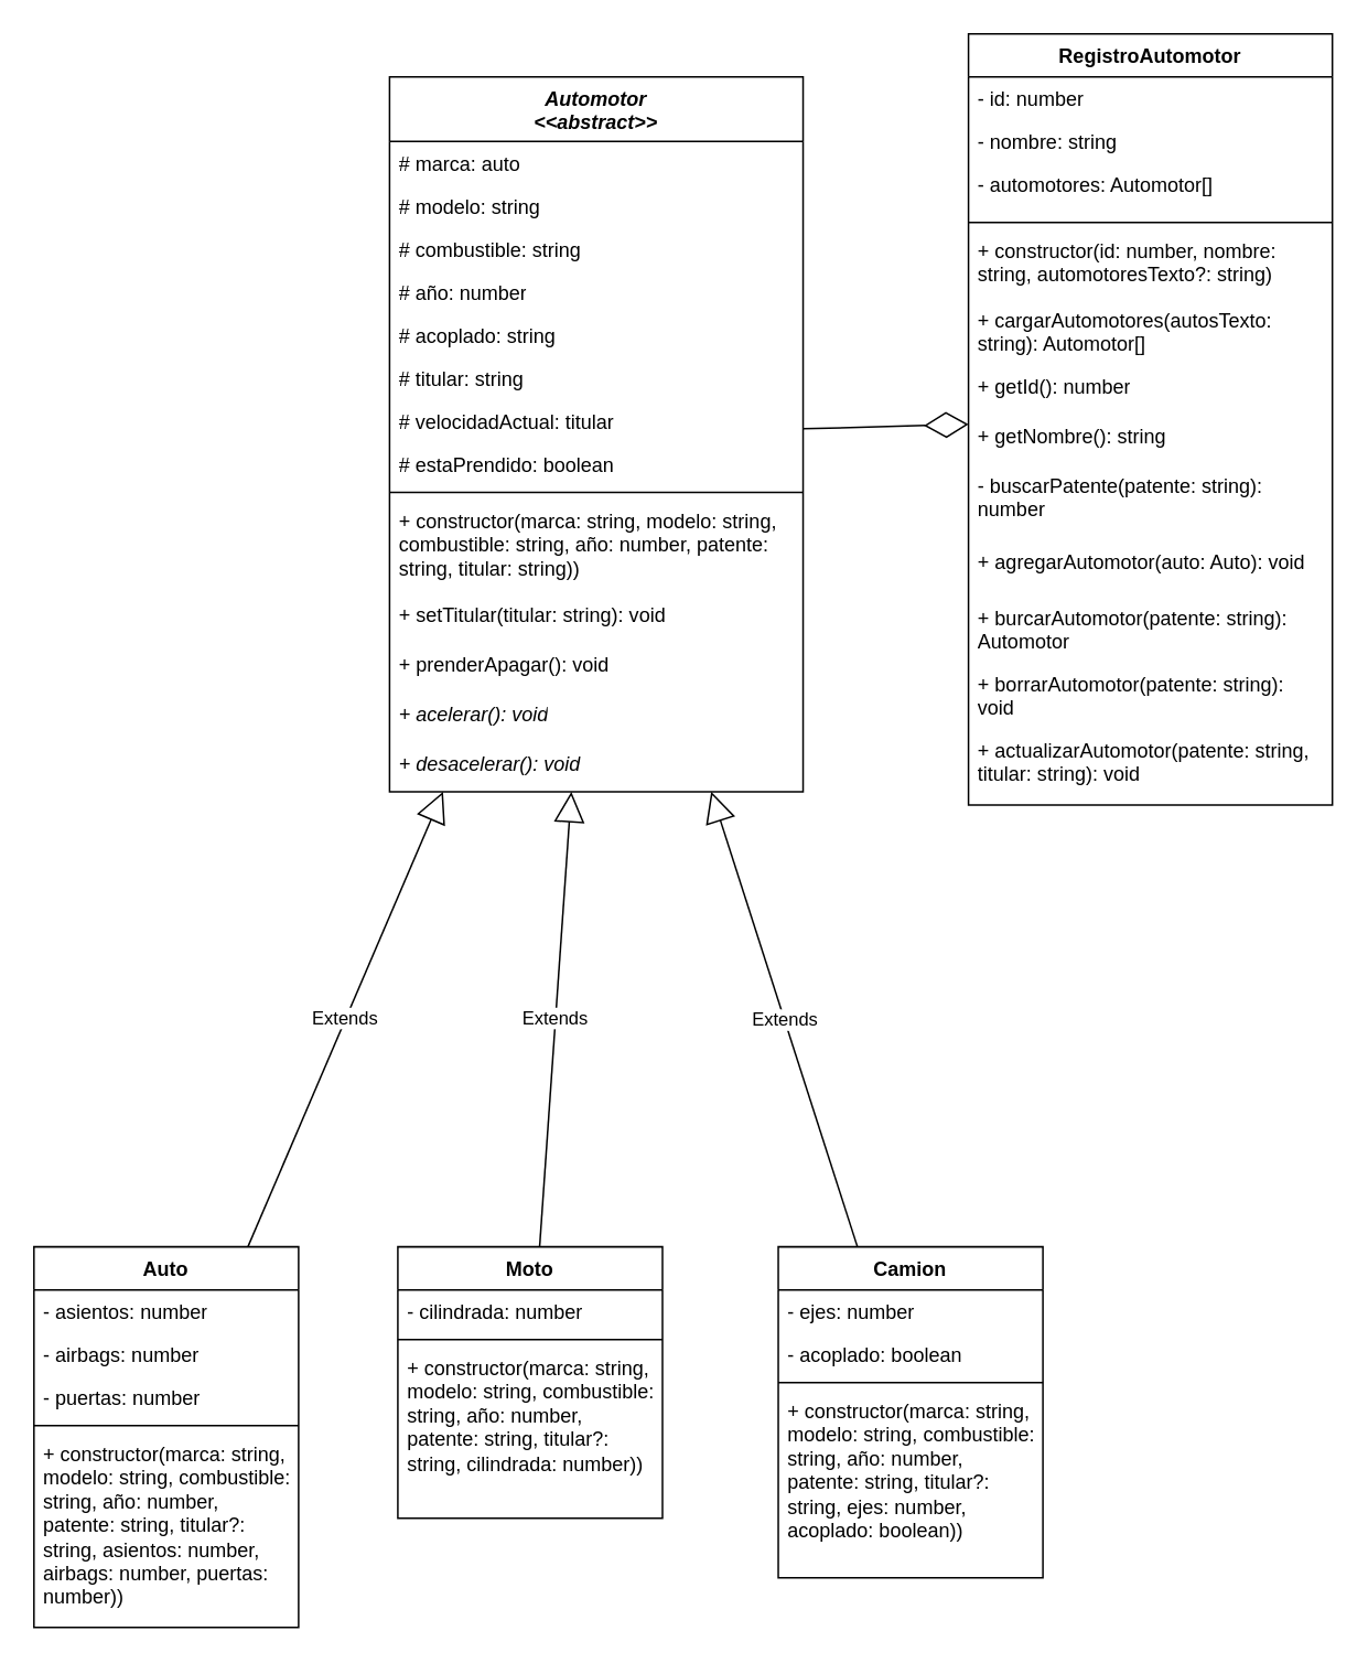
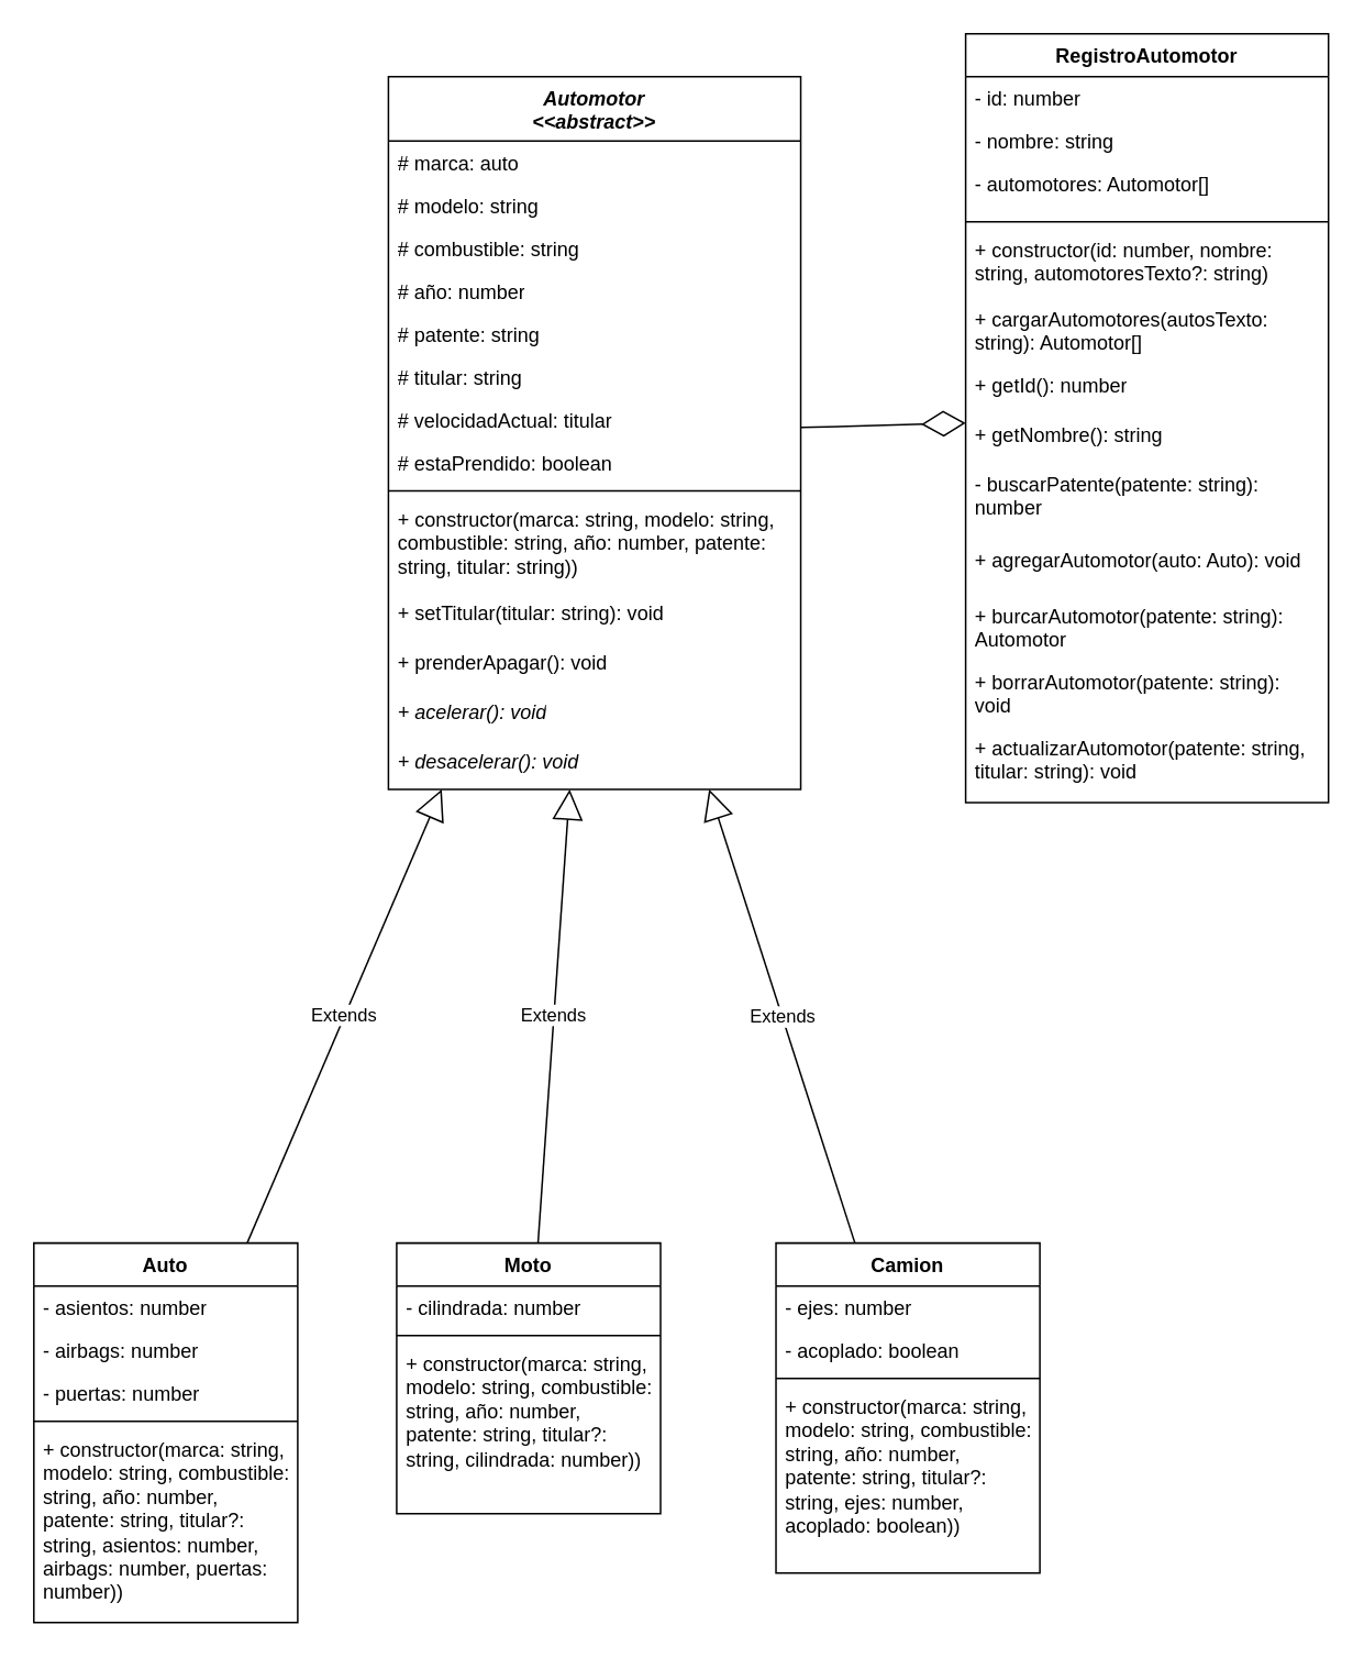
  <mxCell id="0" />
  <mxCell id="1" parent="0" />
  <mxCell id="2" value="Auto" style="swimlane;fontStyle=1;align=center;verticalAlign=top;childLayout=stackLayout;horizontal=1;startSize=26;horizontalStack=0;resizeParent=1;resizeParentMax=0;resizeLast=0;collapsible=1;marginBottom=0;whiteSpace=wrap;" parent="1" vertex="1"><mxGeometry x="20" y="753" width="160" height="230" as="geometry" /></mxCell>
  <mxCell id="3" value="- asientos: number" style="text;strokeColor=none;fillColor=none;align=left;verticalAlign=top;spacingLeft=4;spacingRight=4;overflow=hidden;rotatable=0;points=[[0,0.5],[1,0.5]];portConstraint=eastwest;whiteSpace=wrap;" parent="2" vertex="1"><mxGeometry y="26" width="160" height="26" as="geometry" /></mxCell>
  <mxCell id="4" value="- airbags: number" style="text;strokeColor=none;fillColor=none;align=left;verticalAlign=top;spacingLeft=4;spacingRight=4;overflow=hidden;rotatable=0;points=[[0,0.5],[1,0.5]];portConstraint=eastwest;whiteSpace=wrap;" parent="2" vertex="1"><mxGeometry y="52" width="160" height="26" as="geometry" /></mxCell>
  <mxCell id="5" value="- puertas: number" style="text;strokeColor=none;fillColor=none;align=left;verticalAlign=top;spacingLeft=4;spacingRight=4;overflow=hidden;rotatable=0;points=[[0,0.5],[1,0.5]];portConstraint=eastwest;whiteSpace=wrap;" parent="2" vertex="1"><mxGeometry y="78" width="160" height="26" as="geometry" /></mxCell>
  <mxCell id="6" value="" style="line;strokeWidth=1;fillColor=none;align=left;verticalAlign=middle;spacingTop=-1;spacingLeft=3;spacingRight=3;rotatable=0;labelPosition=right;points=[];portConstraint=eastwest;whiteSpace=wrap;" parent="2" vertex="1"><mxGeometry y="104" width="160" height="8" as="geometry" /></mxCell>
  <mxCell id="7" value="+ constructor(marca: string, modelo: string, combustible: string, año: number, patente: string, titular?: string, asientos: number, airbags: number, puertas: number))" style="text;strokeColor=none;fillColor=none;align=left;verticalAlign=top;spacingLeft=4;spacingRight=4;overflow=hidden;rotatable=0;points=[[0,0.5],[1,0.5]];portConstraint=eastwest;whiteSpace=wrap;" parent="2" vertex="1"><mxGeometry y="112" width="160" height="118" as="geometry" /></mxCell>
  <mxCell id="8" value="Moto" style="swimlane;fontStyle=1;align=center;verticalAlign=top;childLayout=stackLayout;horizontal=1;startSize=26;horizontalStack=0;resizeParent=1;resizeParentMax=0;resizeLast=0;collapsible=1;marginBottom=0;whiteSpace=wrap;" parent="1" vertex="1"><mxGeometry x="240" y="753" width="160" height="164" as="geometry" /></mxCell>
  <mxCell id="9" value="- cilindrada: number" style="text;strokeColor=none;fillColor=none;align=left;verticalAlign=top;spacingLeft=4;spacingRight=4;overflow=hidden;rotatable=0;points=[[0,0.5],[1,0.5]];portConstraint=eastwest;whiteSpace=wrap;" parent="8" vertex="1"><mxGeometry y="26" width="160" height="26" as="geometry" /></mxCell>
  <mxCell id="10" value="" style="line;strokeWidth=1;fillColor=none;align=left;verticalAlign=middle;spacingTop=-1;spacingLeft=3;spacingRight=3;rotatable=0;labelPosition=right;points=[];portConstraint=eastwest;whiteSpace=wrap;" parent="8" vertex="1"><mxGeometry y="52" width="160" height="8" as="geometry" /></mxCell>
  <mxCell id="11" value="+ constructor(marca: string, modelo: string, combustible: string, año: number, patente: string, titular?: string, cilindrada: number))" style="text;strokeColor=none;fillColor=none;align=left;verticalAlign=top;spacingLeft=4;spacingRight=4;overflow=hidden;rotatable=0;points=[[0,0.5],[1,0.5]];portConstraint=eastwest;whiteSpace=wrap;" parent="8" vertex="1"><mxGeometry y="60" width="160" height="104" as="geometry" /></mxCell>
  <mxCell id="12" value="Camion" style="swimlane;fontStyle=1;align=center;verticalAlign=top;childLayout=stackLayout;horizontal=1;startSize=26;horizontalStack=0;resizeParent=1;resizeParentMax=0;resizeLast=0;collapsible=1;marginBottom=0;whiteSpace=wrap;" parent="1" vertex="1"><mxGeometry x="470" y="753" width="160" height="200" as="geometry" /></mxCell>
  <mxCell id="13" value="- ejes: number" style="text;strokeColor=none;fillColor=none;align=left;verticalAlign=top;spacingLeft=4;spacingRight=4;overflow=hidden;rotatable=0;points=[[0,0.5],[1,0.5]];portConstraint=eastwest;whiteSpace=wrap;" parent="12" vertex="1"><mxGeometry y="26" width="160" height="26" as="geometry" /></mxCell>
  <mxCell id="14" value="- acoplado: boolean" style="text;strokeColor=none;fillColor=none;align=left;verticalAlign=top;spacingLeft=4;spacingRight=4;overflow=hidden;rotatable=0;points=[[0,0.5],[1,0.5]];portConstraint=eastwest;whiteSpace=wrap;" parent="12" vertex="1"><mxGeometry y="52" width="160" height="26" as="geometry" /></mxCell>
  <mxCell id="15" value="" style="line;strokeWidth=1;fillColor=none;align=left;verticalAlign=middle;spacingTop=-1;spacingLeft=3;spacingRight=3;rotatable=0;labelPosition=right;points=[];portConstraint=eastwest;whiteSpace=wrap;" parent="12" vertex="1"><mxGeometry y="78" width="160" height="8" as="geometry" /></mxCell>
  <mxCell id="16" value="+ constructor(marca: string, modelo: string, combustible: string, año: number, patente: string, titular?: string, ejes: number, acoplado: boolean))" style="text;strokeColor=none;fillColor=none;align=left;verticalAlign=top;spacingLeft=4;spacingRight=4;overflow=hidden;rotatable=0;points=[[0,0.5],[1,0.5]];portConstraint=eastwest;whiteSpace=wrap;" parent="12" vertex="1"><mxGeometry y="86" width="160" height="114" as="geometry" /></mxCell>
  <mxCell id="17" value="Automotor&#10;&lt;&lt;abstract&gt;&gt;" style="swimlane;fontStyle=3;align=center;verticalAlign=top;childLayout=stackLayout;horizontal=1;startSize=39;horizontalStack=0;resizeParent=1;resizeParentMax=0;resizeLast=0;collapsible=1;marginBottom=0;whiteSpace=wrap;" parent="1" vertex="1"><mxGeometry x="235" y="46" width="250" height="432" as="geometry" /></mxCell>
  <mxCell id="18" value="# marca: auto" style="text;strokeColor=none;fillColor=none;align=left;verticalAlign=top;spacingLeft=4;spacingRight=4;overflow=hidden;rotatable=0;points=[[0,0.5],[1,0.5]];portConstraint=eastwest;whiteSpace=wrap;" parent="17" vertex="1"><mxGeometry y="39" width="250" height="26" as="geometry" /></mxCell>
  <mxCell id="19" value="# modelo: string" style="text;strokeColor=none;fillColor=none;align=left;verticalAlign=top;spacingLeft=4;spacingRight=4;overflow=hidden;rotatable=0;points=[[0,0.5],[1,0.5]];portConstraint=eastwest;whiteSpace=wrap;" parent="17" vertex="1"><mxGeometry y="65" width="250" height="26" as="geometry" /></mxCell>
  <mxCell id="20" value="# combustible: string" style="text;strokeColor=none;fillColor=none;align=left;verticalAlign=top;spacingLeft=4;spacingRight=4;overflow=hidden;rotatable=0;points=[[0,0.5],[1,0.5]];portConstraint=eastwest;whiteSpace=wrap;" parent="17" vertex="1"><mxGeometry y="91" width="250" height="26" as="geometry" /></mxCell>
  <mxCell id="21" value="# año: number" style="text;strokeColor=none;fillColor=none;align=left;verticalAlign=top;spacingLeft=4;spacingRight=4;overflow=hidden;rotatable=0;points=[[0,0.5],[1,0.5]];portConstraint=eastwest;whiteSpace=wrap;" parent="17" vertex="1"><mxGeometry y="117" width="250" height="26" as="geometry" /></mxCell>
- <mxCell id="22" value="# acoplado: string" style="text;strokeColor=none;fillColor=none;align=left;verticalAlign=top;spacingLeft=4;spacingRight=4;overflow=hidden;rotatable=0;points=[[0,0.5],[1,0.5]];portConstraint=eastwest;whiteSpace=wrap;" parent="17" vertex="1"><mxGeometry y="143" width="250" height="26" as="geometry" /></mxCell>
+ <mxCell id="22" value="# patente: string" style="text;strokeColor=none;fillColor=none;align=left;verticalAlign=top;spacingLeft=4;spacingRight=4;overflow=hidden;rotatable=0;points=[[0,0.5],[1,0.5]];portConstraint=eastwest;whiteSpace=wrap;" parent="17" vertex="1"><mxGeometry y="143" width="250" height="26" as="geometry" /></mxCell>
  <mxCell id="23" value="# titular: string" style="text;strokeColor=none;fillColor=none;align=left;verticalAlign=top;spacingLeft=4;spacingRight=4;overflow=hidden;rotatable=0;points=[[0,0.5],[1,0.5]];portConstraint=eastwest;whiteSpace=wrap;" parent="17" vertex="1"><mxGeometry y="169" width="250" height="26" as="geometry" /></mxCell>
  <mxCell id="24" value="# velocidadActual: titular" style="text;strokeColor=none;fillColor=none;align=left;verticalAlign=top;spacingLeft=4;spacingRight=4;overflow=hidden;rotatable=0;points=[[0,0.5],[1,0.5]];portConstraint=eastwest;whiteSpace=wrap;" vertex="1" parent="17"><mxGeometry y="195" width="250" height="26" as="geometry" /></mxCell>
  <mxCell id="25" value="# estaPrendido: boolean" style="text;strokeColor=none;fillColor=none;align=left;verticalAlign=top;spacingLeft=4;spacingRight=4;overflow=hidden;rotatable=0;points=[[0,0.5],[1,0.5]];portConstraint=eastwest;whiteSpace=wrap;" parent="17" vertex="1"><mxGeometry y="221" width="250" height="26" as="geometry" /></mxCell>
  <mxCell id="26" value="" style="line;strokeWidth=1;fillColor=none;align=left;verticalAlign=middle;spacingTop=-1;spacingLeft=3;spacingRight=3;rotatable=0;labelPosition=right;points=[];portConstraint=eastwest;whiteSpace=wrap;" parent="17" vertex="1"><mxGeometry y="247" width="250" height="8" as="geometry" /></mxCell>
  <mxCell id="27" value="+ constructor(marca: string, modelo: string, combustible: string, año: number, patente: string, titular: string))" style="text;strokeColor=none;fillColor=none;align=left;verticalAlign=top;spacingLeft=4;spacingRight=4;overflow=hidden;rotatable=0;points=[[0,0.5],[1,0.5]];portConstraint=eastwest;whiteSpace=wrap;" parent="17" vertex="1"><mxGeometry y="255" width="250" height="57" as="geometry" /></mxCell>
  <mxCell id="28" value="+ setTitular(titular: string): void" style="text;strokeColor=none;fillColor=none;align=left;verticalAlign=top;spacingLeft=4;spacingRight=4;overflow=hidden;rotatable=0;points=[[0,0.5],[1,0.5]];portConstraint=eastwest;whiteSpace=wrap;" parent="17" vertex="1"><mxGeometry y="312" width="250" height="30" as="geometry" /></mxCell>
  <mxCell id="29" value="+ prenderApagar(): void" style="text;strokeColor=none;fillColor=none;align=left;verticalAlign=top;spacingLeft=4;spacingRight=4;overflow=hidden;rotatable=0;points=[[0,0.5],[1,0.5]];portConstraint=eastwest;whiteSpace=wrap;fontStyle=0" vertex="1" parent="17"><mxGeometry y="342" width="250" height="30" as="geometry" /></mxCell>
  <mxCell id="30" value="+ acelerar(): void" style="text;strokeColor=none;fillColor=none;align=left;verticalAlign=top;spacingLeft=4;spacingRight=4;overflow=hidden;rotatable=0;points=[[0,0.5],[1,0.5]];portConstraint=eastwest;whiteSpace=wrap;fontStyle=2" vertex="1" parent="17"><mxGeometry y="372" width="250" height="30" as="geometry" /></mxCell>
  <mxCell id="31" value="+ desacelerar(): void" style="text;strokeColor=none;fillColor=none;align=left;verticalAlign=top;spacingLeft=4;spacingRight=4;overflow=hidden;rotatable=0;points=[[0,0.5],[1,0.5]];portConstraint=eastwest;whiteSpace=wrap;fontStyle=2" vertex="1" parent="17"><mxGeometry y="402" width="250" height="30" as="geometry" /></mxCell>
  <mxCell id="32" value="Extends" style="endArrow=block;endSize=16;endFill=0;html=1;" parent="1" source="2" target="17" edge="1"><mxGeometry width="160" relative="1" as="geometry"><mxPoint x="25" y="533" as="sourcePoint" /><mxPoint x="185" y="533" as="targetPoint" /></mxGeometry></mxCell>
  <mxCell id="33" value="Extends" style="endArrow=block;endSize=16;endFill=0;html=1;" parent="1" source="8" target="17" edge="1"><mxGeometry width="160" relative="1" as="geometry"><mxPoint x="154.054" y="488" as="sourcePoint" /><mxPoint x="245" y="341.696" as="targetPoint" /></mxGeometry></mxCell>
  <mxCell id="34" value="Extends" style="endArrow=block;endSize=16;endFill=0;html=1;" parent="1" source="12" target="17" edge="1"><mxGeometry width="160" relative="1" as="geometry"><mxPoint x="332.703" y="488" as="sourcePoint" /><mxPoint x="329.398" y="370" as="targetPoint" /></mxGeometry></mxCell>
  <mxCell id="35" value="RegistroAutomotor" style="swimlane;fontStyle=1;align=center;verticalAlign=top;childLayout=stackLayout;horizontal=1;startSize=26;horizontalStack=0;resizeParent=1;resizeParentMax=0;resizeLast=0;collapsible=1;marginBottom=0;whiteSpace=wrap;" parent="1" vertex="1"><mxGeometry x="585" y="20" width="220" height="466" as="geometry" /></mxCell>
  <mxCell id="36" value="- id: number" style="text;strokeColor=none;fillColor=none;align=left;verticalAlign=top;spacingLeft=4;spacingRight=4;overflow=hidden;rotatable=0;points=[[0,0.5],[1,0.5]];portConstraint=eastwest;whiteSpace=wrap;" parent="35" vertex="1"><mxGeometry y="26" width="220" height="26" as="geometry" /></mxCell>
  <mxCell id="37" value="- nombre: string" style="text;strokeColor=none;fillColor=none;align=left;verticalAlign=top;spacingLeft=4;spacingRight=4;overflow=hidden;rotatable=0;points=[[0,0.5],[1,0.5]];portConstraint=eastwest;whiteSpace=wrap;" parent="35" vertex="1"><mxGeometry y="52" width="220" height="26" as="geometry" /></mxCell>
  <mxCell id="38" value="- automotores: Automotor[]" style="text;strokeColor=none;fillColor=none;align=left;verticalAlign=top;spacingLeft=4;spacingRight=4;overflow=hidden;rotatable=0;points=[[0,0.5],[1,0.5]];portConstraint=eastwest;whiteSpace=wrap;" parent="35" vertex="1"><mxGeometry y="78" width="220" height="32" as="geometry" /></mxCell>
  <mxCell id="39" value="" style="line;strokeWidth=1;fillColor=none;align=left;verticalAlign=middle;spacingTop=-1;spacingLeft=3;spacingRight=3;rotatable=0;labelPosition=right;points=[];portConstraint=eastwest;whiteSpace=wrap;" parent="35" vertex="1"><mxGeometry y="110" width="220" height="8" as="geometry" /></mxCell>
  <mxCell id="40" value="+ constructor(id: number, nombre: string, automotoresTexto?: string)" style="text;strokeColor=none;fillColor=none;align=left;verticalAlign=top;spacingLeft=4;spacingRight=4;overflow=hidden;rotatable=0;points=[[0,0.5],[1,0.5]];portConstraint=eastwest;whiteSpace=wrap;" parent="35" vertex="1"><mxGeometry y="118" width="220" height="42" as="geometry" /></mxCell>
  <mxCell id="41" value="+ cargarAutomotores(autosTexto: string): Automotor[]" style="text;strokeColor=none;fillColor=none;align=left;verticalAlign=top;spacingLeft=4;spacingRight=4;overflow=hidden;rotatable=0;points=[[0,0.5],[1,0.5]];portConstraint=eastwest;whiteSpace=wrap;" parent="35" vertex="1"><mxGeometry y="160" width="220" height="40" as="geometry" /></mxCell>
  <mxCell id="42" value="+ getId(): number" style="text;strokeColor=none;fillColor=none;align=left;verticalAlign=top;spacingLeft=4;spacingRight=4;overflow=hidden;rotatable=0;points=[[0,0.5],[1,0.5]];portConstraint=eastwest;whiteSpace=wrap;" vertex="1" parent="35"><mxGeometry y="200" width="220" height="30" as="geometry" /></mxCell>
  <mxCell id="43" value="+ getNombre(): string" style="text;strokeColor=none;fillColor=none;align=left;verticalAlign=top;spacingLeft=4;spacingRight=4;overflow=hidden;rotatable=0;points=[[0,0.5],[1,0.5]];portConstraint=eastwest;whiteSpace=wrap;" vertex="1" parent="35"><mxGeometry y="230" width="220" height="30" as="geometry" /></mxCell>
  <mxCell id="44" value="- buscarPatente(patente: string): number" style="text;strokeColor=none;fillColor=none;align=left;verticalAlign=top;spacingLeft=4;spacingRight=4;overflow=hidden;rotatable=0;points=[[0,0.5],[1,0.5]];portConstraint=eastwest;whiteSpace=wrap;" parent="35" vertex="1"><mxGeometry y="260" width="220" height="46" as="geometry" /></mxCell>
  <mxCell id="45" value="+ agregarAutomotor(auto: Auto): void" style="text;strokeColor=none;fillColor=none;align=left;verticalAlign=top;spacingLeft=4;spacingRight=4;overflow=hidden;rotatable=0;points=[[0,0.5],[1,0.5]];portConstraint=eastwest;whiteSpace=wrap;" parent="35" vertex="1"><mxGeometry y="306" width="220" height="34" as="geometry" /></mxCell>
  <mxCell id="46" value="+ burcarAutomotor(patente: string): Automotor" style="text;strokeColor=none;fillColor=none;align=left;verticalAlign=top;spacingLeft=4;spacingRight=4;overflow=hidden;rotatable=0;points=[[0,0.5],[1,0.5]];portConstraint=eastwest;whiteSpace=wrap;" parent="35" vertex="1"><mxGeometry y="340" width="220" height="40" as="geometry" /></mxCell>
  <mxCell id="47" value="+ borrarAutomotor(patente: string): void" style="text;strokeColor=none;fillColor=none;align=left;verticalAlign=top;spacingLeft=4;spacingRight=4;overflow=hidden;rotatable=0;points=[[0,0.5],[1,0.5]];portConstraint=eastwest;whiteSpace=wrap;" parent="35" vertex="1"><mxGeometry y="380" width="220" height="40" as="geometry" /></mxCell>
  <mxCell id="48" value="+ actualizarAutomotor(patente: string, titular: string): void" style="text;strokeColor=none;fillColor=none;align=left;verticalAlign=top;spacingLeft=4;spacingRight=4;overflow=hidden;rotatable=0;points=[[0,0.5],[1,0.5]];portConstraint=eastwest;whiteSpace=wrap;" parent="35" vertex="1"><mxGeometry y="420" width="220" height="46" as="geometry" /></mxCell>
  <mxCell id="49" value="" style="endArrow=diamondThin;endFill=0;endSize=24;html=1;" parent="1" source="17" target="35" edge="1"><mxGeometry width="160" relative="1" as="geometry"><mxPoint x="85" y="733" as="sourcePoint" /><mxPoint x="245" y="733" as="targetPoint" /></mxGeometry></mxCell>
